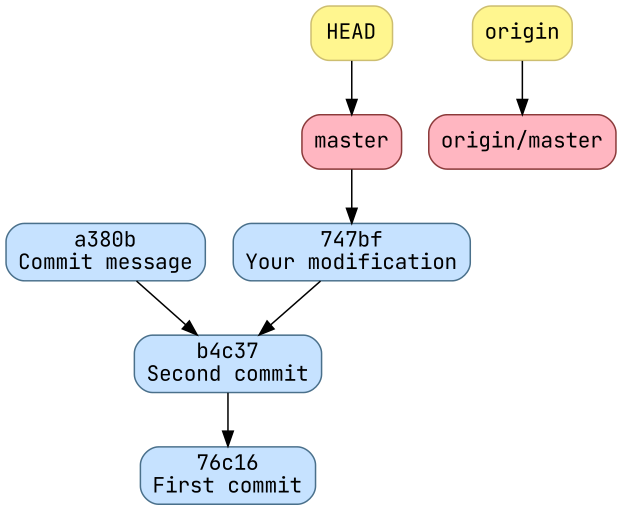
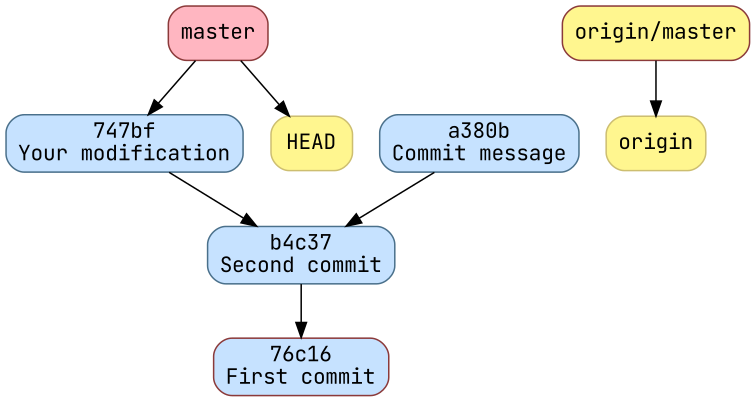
  digraph {
    fontname="JetBrains Mono"
    node [color=skyblue4 fillcolor=slategray1 fontname="JetBrains Mono" shape=box style="rounded,filled"]
    edge [fontname="JetBrains Mono"]
    n1 [color=indianred4 fillcolor=lightpink label=master]
    n2 [label="747bf\nYour modification"]
    n3 [label="b4c37\nSecond commit"]
-   n4 [label="76c16\nFirst commit"]
+   n4 [color=indianred4 label="76c16\nFirst commit"]
    n5 [color=lightgoldenrod3 fillcolor=khaki1 label=HEAD]
-   n6 [color=indianred4 fillcolor=lightpink label="origin/master"]
+   n6 [color=indianred4 fillcolor=khaki1 label="origin/master"]
    n7 [label="a380b\nCommit message"]
    n8 [color=lightgoldenrod3 fillcolor=khaki1 label=origin]
    n1 -> n2
    n2 -> n3
    n3 -> n4
-   n5 -> n1
+   n1 -> n5
    n7 -> n3
-   n8 -> n6
+   n6 -> n8
  }
